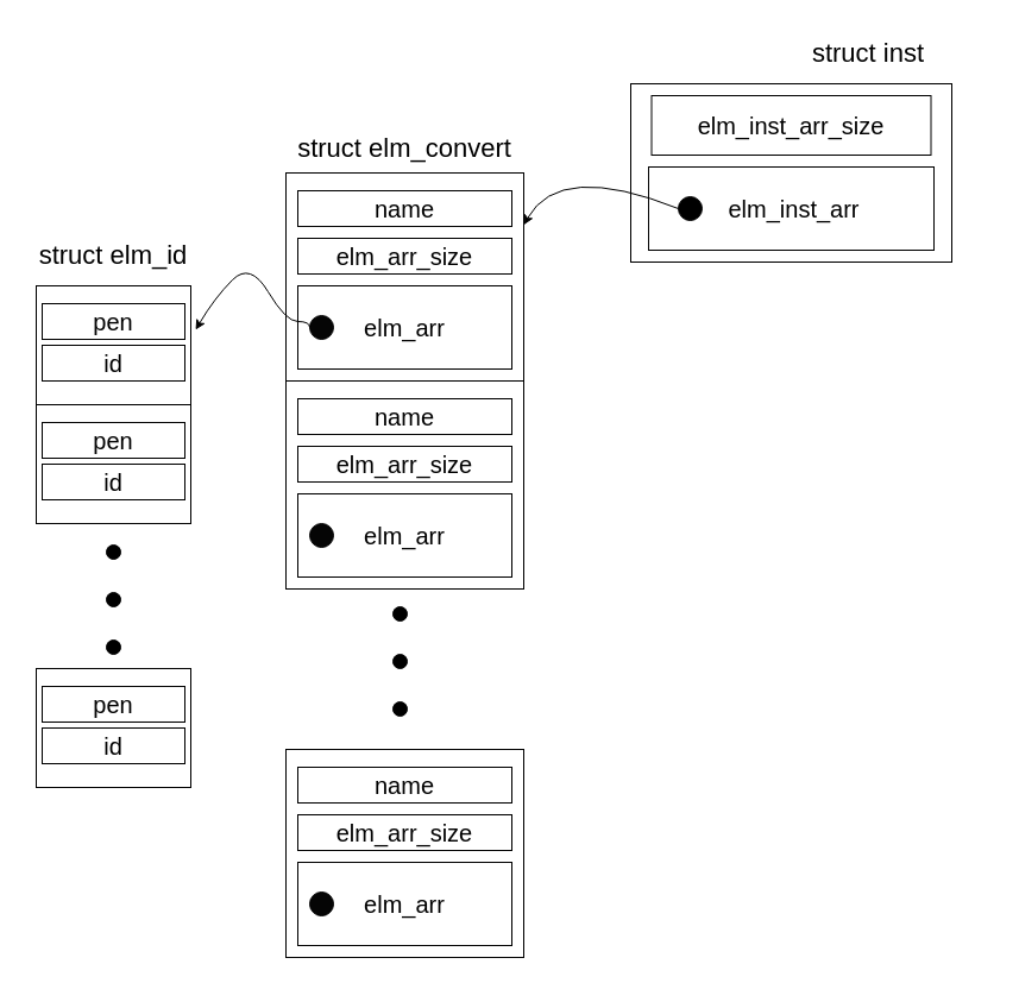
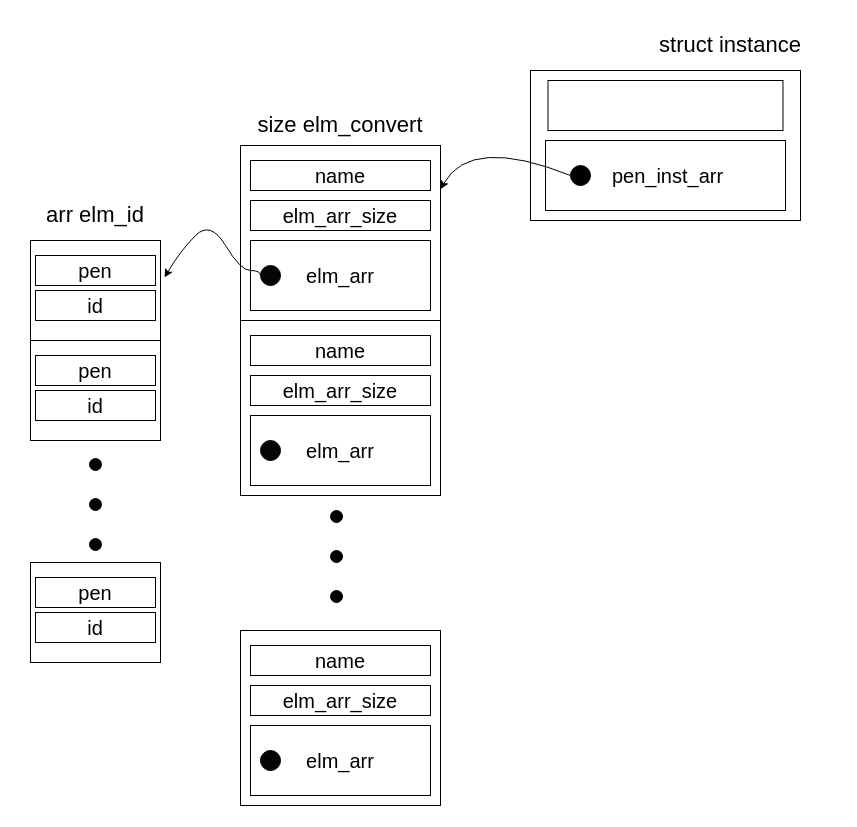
  <mxCell id="0" />
  <mxCell id="1" parent="0" />
  <mxCell id="2" value="" style="rounded=0;whiteSpace=wrap;html=1;" vertex="1" parent="1"><mxGeometry x="530" y="70" width="270" height="150" as="geometry" /></mxCell>
- <mxCell id="3" value="&lt;font style=&quot;font-size: 22px;&quot;&gt;struct inst&lt;/font&gt;" style="text;html=1;align=center;verticalAlign=middle;whiteSpace=wrap;rounded=0;" vertex="1" parent="1"><mxGeometry x="625" y="20" width="210" height="50" as="geometry" /></mxCell>
+ <mxCell id="3" value="&lt;font style=&quot;font-size: 22px;&quot;&gt;struct instance&lt;/font&gt;" style="text;html=1;align=center;verticalAlign=middle;whiteSpace=wrap;rounded=0;" vertex="1" parent="1"><mxGeometry x="625" y="20" width="210" height="50" as="geometry" /></mxCell>
  <mxCell id="4" value="" style="rounded=0;whiteSpace=wrap;html=1;" vertex="1" parent="1"><mxGeometry x="547.5" y="80" width="235" height="50" as="geometry" /></mxCell>
- <mxCell id="5" value="&lt;font style=&quot;font-size: 20px;&quot;&gt;elm_inst_arr_size&lt;/font&gt;" style="text;html=1;align=center;verticalAlign=middle;whiteSpace=wrap;rounded=0;" vertex="1" parent="1"><mxGeometry x="555" y="90" width="220" height="30" as="geometry" /></mxCell>
  <mxCell id="6" value="" style="rounded=0;whiteSpace=wrap;html=1;" vertex="1" parent="1"><mxGeometry x="545" y="140" width="240" height="70" as="geometry" /></mxCell>
- <mxCell id="7" value="&lt;font style=&quot;font-size: 20px;&quot;&gt;elm_inst_arr&lt;/font&gt;" style="text;html=1;align=center;verticalAlign=middle;whiteSpace=wrap;rounded=0;" vertex="1" parent="1"><mxGeometry x="590" y="160" width="155" height="30" as="geometry" /></mxCell>
+ <mxCell id="7" value="&lt;font style=&quot;font-size: 20px;&quot;&gt;pen_inst_arr&lt;/font&gt;" style="text;html=1;align=center;verticalAlign=middle;whiteSpace=wrap;rounded=0;" vertex="1" parent="1"><mxGeometry x="590" y="160" width="155" height="30" as="geometry" /></mxCell>
  <mxCell id="8" value="" style="ellipse;whiteSpace=wrap;html=1;aspect=fixed;fillColor=#000000;" vertex="1" parent="1"><mxGeometry x="570" y="165" width="20" height="20" as="geometry" /></mxCell>
  <mxCell id="9" value="" style="rounded=0;whiteSpace=wrap;html=1;" vertex="1" parent="1"><mxGeometry x="240" y="145" width="200" height="175" as="geometry" /></mxCell>
- <mxCell id="10" value="&lt;font style=&quot;font-size: 22px;&quot;&gt;struct elm_convert&lt;br&gt;&lt;/font&gt;" style="text;html=1;align=center;verticalAlign=middle;whiteSpace=wrap;rounded=0;" vertex="1" parent="1"><mxGeometry x="220" y="110" width="240" height="30" as="geometry" /></mxCell>
+ <mxCell id="10" value="&lt;font style=&quot;font-size: 22px;&quot;&gt;size elm_convert&lt;br&gt;&lt;/font&gt;" style="text;html=1;align=center;verticalAlign=middle;whiteSpace=wrap;rounded=0;" vertex="1" parent="1"><mxGeometry x="220" y="110" width="240" height="30" as="geometry" /></mxCell>
  <mxCell id="11" value="" style="curved=1;endArrow=classic;html=1;rounded=0;exitX=0;exitY=0.5;exitDx=0;exitDy=0;entryX=1;entryY=0.25;entryDx=0;entryDy=0;" edge="1" parent="1" source="8" target="9"><mxGeometry width="50" height="50" relative="1" as="geometry"><mxPoint x="470" y="185" as="sourcePoint" /><mxPoint x="520" y="135" as="targetPoint" /><Array as="points"><mxPoint x="470" y="135" /></Array></mxGeometry></mxCell>
  <mxCell id="12" value="" style="rounded=0;whiteSpace=wrap;html=1;" vertex="1" parent="1"><mxGeometry x="250" y="160" width="180" height="30" as="geometry" /></mxCell>
  <mxCell id="13" value="&lt;font style=&quot;font-size: 20px;&quot;&gt;name&lt;/font&gt;" style="text;html=1;align=center;verticalAlign=middle;whiteSpace=wrap;rounded=0;" vertex="1" parent="1"><mxGeometry x="310" y="160" width="60" height="30" as="geometry" /></mxCell>
  <mxCell id="14" value="&lt;font style=&quot;font-size: 20px;&quot;&gt;elm_arr_size&lt;/font&gt;" style="rounded=0;whiteSpace=wrap;html=1;" vertex="1" parent="1"><mxGeometry x="250" y="200" width="180" height="30" as="geometry" /></mxCell>
  <mxCell id="15" value="&lt;font style=&quot;font-size: 20px;&quot;&gt;elm_arr&lt;/font&gt;" style="rounded=0;whiteSpace=wrap;html=1;" vertex="1" parent="1"><mxGeometry x="250" y="240" width="180" height="70" as="geometry" /></mxCell>
  <mxCell id="16" value="" style="rounded=0;whiteSpace=wrap;html=1;" vertex="1" parent="1"><mxGeometry x="240" y="320" width="200" height="175" as="geometry" /></mxCell>
  <mxCell id="17" value="" style="rounded=0;whiteSpace=wrap;html=1;" vertex="1" parent="1"><mxGeometry x="250" y="335" width="180" height="30" as="geometry" /></mxCell>
  <mxCell id="18" value="&lt;font style=&quot;font-size: 20px;&quot;&gt;name&lt;/font&gt;" style="text;html=1;align=center;verticalAlign=middle;whiteSpace=wrap;rounded=0;" vertex="1" parent="1"><mxGeometry x="310" y="335" width="60" height="30" as="geometry" /></mxCell>
  <mxCell id="19" value="&lt;font style=&quot;font-size: 20px;&quot;&gt;elm_arr_size&lt;/font&gt;" style="rounded=0;whiteSpace=wrap;html=1;" vertex="1" parent="1"><mxGeometry x="250" y="375" width="180" height="30" as="geometry" /></mxCell>
  <mxCell id="20" value="&lt;font style=&quot;font-size: 20px;&quot;&gt;elm_arr&lt;/font&gt;" style="rounded=0;whiteSpace=wrap;html=1;" vertex="1" parent="1"><mxGeometry x="250" y="415" width="180" height="70" as="geometry" /></mxCell>
  <mxCell id="21" value="" style="rounded=0;whiteSpace=wrap;html=1;" vertex="1" parent="1"><mxGeometry x="240" y="630" width="200" height="175" as="geometry" /></mxCell>
  <mxCell id="22" value="" style="rounded=0;whiteSpace=wrap;html=1;" vertex="1" parent="1"><mxGeometry x="250" y="645" width="180" height="30" as="geometry" /></mxCell>
  <mxCell id="23" value="&lt;font style=&quot;font-size: 20px;&quot;&gt;name&lt;/font&gt;" style="text;html=1;align=center;verticalAlign=middle;whiteSpace=wrap;rounded=0;" vertex="1" parent="1"><mxGeometry x="310" y="645" width="60" height="30" as="geometry" /></mxCell>
  <mxCell id="24" value="&lt;font style=&quot;font-size: 20px;&quot;&gt;elm_arr_size&lt;/font&gt;" style="rounded=0;whiteSpace=wrap;html=1;" vertex="1" parent="1"><mxGeometry x="250" y="685" width="180" height="30" as="geometry" /></mxCell>
  <mxCell id="25" value="&lt;font style=&quot;font-size: 20px;&quot;&gt;elm_arr&lt;/font&gt;" style="rounded=0;whiteSpace=wrap;html=1;" vertex="1" parent="1"><mxGeometry x="250" y="725" width="180" height="70" as="geometry" /></mxCell>
  <mxCell id="26" value="" style="ellipse;whiteSpace=wrap;html=1;aspect=fixed;fillColor=#000000;" vertex="1" parent="1"><mxGeometry x="330" y="510" width="12" height="12" as="geometry" /></mxCell>
  <mxCell id="27" value="" style="ellipse;whiteSpace=wrap;html=1;aspect=fixed;fillColor=#000000;" vertex="1" parent="1"><mxGeometry x="330" y="550" width="12" height="12" as="geometry" /></mxCell>
  <mxCell id="28" value="" style="ellipse;whiteSpace=wrap;html=1;aspect=fixed;fillColor=#000000;" vertex="1" parent="1"><mxGeometry x="330" y="590" width="12" height="12" as="geometry" /></mxCell>
  <mxCell id="29" value="" style="ellipse;whiteSpace=wrap;html=1;aspect=fixed;fillColor=#050505;" vertex="1" parent="1"><mxGeometry x="260" y="265" width="20" height="20" as="geometry" /></mxCell>
  <mxCell id="30" value="" style="ellipse;whiteSpace=wrap;html=1;aspect=fixed;fillColor=#050505;" vertex="1" parent="1"><mxGeometry x="260" y="440" width="20" height="20" as="geometry" /></mxCell>
  <mxCell id="31" value="" style="ellipse;whiteSpace=wrap;html=1;aspect=fixed;fillColor=#050505;" vertex="1" parent="1"><mxGeometry x="260" y="750" width="20" height="20" as="geometry" /></mxCell>
  <mxCell id="32" value="" style="rounded=0;whiteSpace=wrap;html=1;" vertex="1" parent="1"><mxGeometry x="30" y="240" width="130" height="100" as="geometry" /></mxCell>
- <mxCell id="33" value="&lt;font style=&quot;font-size: 22px;&quot;&gt;struct elm_id&lt;/font&gt;" style="text;html=1;align=center;verticalAlign=middle;whiteSpace=wrap;rounded=0;" vertex="1" parent="1"><mxGeometry x="20" y="200" width="150" height="30" as="geometry" /></mxCell>
+ <mxCell id="33" value="&lt;font style=&quot;font-size: 22px;&quot;&gt;arr elm_id&lt;/font&gt;" style="text;html=1;align=center;verticalAlign=middle;whiteSpace=wrap;rounded=0;" vertex="1" parent="1"><mxGeometry x="20" y="200" width="150" height="30" as="geometry" /></mxCell>
  <mxCell id="34" value="&lt;font style=&quot;font-size: 20px;&quot;&gt;pen&lt;/font&gt;" style="rounded=0;whiteSpace=wrap;html=1;" vertex="1" parent="1"><mxGeometry x="35" y="255" width="120" height="30" as="geometry" /></mxCell>
  <mxCell id="35" value="&lt;font style=&quot;font-size: 20px;&quot;&gt;id&lt;/font&gt;" style="rounded=0;whiteSpace=wrap;html=1;" vertex="1" parent="1"><mxGeometry x="35" y="290" width="120" height="30" as="geometry" /></mxCell>
  <mxCell id="36" value="" style="curved=1;endArrow=classic;html=1;rounded=0;exitX=0;exitY=0.5;exitDx=0;exitDy=0;entryX=1.031;entryY=0.37;entryDx=0;entryDy=0;entryPerimeter=0;" edge="1" parent="1" source="29" target="32"><mxGeometry width="50" height="50" relative="1" as="geometry"><mxPoint x="210" y="270" as="sourcePoint" /><mxPoint x="260" y="220" as="targetPoint" /><Array as="points"><mxPoint x="260" y="270" /><mxPoint x="240" y="270" /><mxPoint x="210" y="220" /><mxPoint x="180" y="250" /></Array></mxGeometry></mxCell>
  <mxCell id="37" value="" style="rounded=0;whiteSpace=wrap;html=1;" vertex="1" parent="1"><mxGeometry x="30" y="340" width="130" height="100" as="geometry" /></mxCell>
  <mxCell id="38" value="&lt;font style=&quot;font-size: 20px;&quot;&gt;pen&lt;/font&gt;" style="rounded=0;whiteSpace=wrap;html=1;" vertex="1" parent="1"><mxGeometry x="35" y="355" width="120" height="30" as="geometry" /></mxCell>
  <mxCell id="39" value="&lt;font style=&quot;font-size: 20px;&quot;&gt;id&lt;/font&gt;" style="rounded=0;whiteSpace=wrap;html=1;" vertex="1" parent="1"><mxGeometry x="35" y="390" width="120" height="30" as="geometry" /></mxCell>
  <mxCell id="40" value="" style="ellipse;whiteSpace=wrap;html=1;aspect=fixed;fillColor=#000000;" vertex="1" parent="1"><mxGeometry x="89" y="458" width="12" height="12" as="geometry" /></mxCell>
  <mxCell id="41" value="" style="ellipse;whiteSpace=wrap;html=1;aspect=fixed;fillColor=#000000;" vertex="1" parent="1"><mxGeometry x="89" y="498" width="12" height="12" as="geometry" /></mxCell>
  <mxCell id="42" value="" style="ellipse;whiteSpace=wrap;html=1;aspect=fixed;fillColor=#000000;" vertex="1" parent="1"><mxGeometry x="89" y="538" width="12" height="12" as="geometry" /></mxCell>
  <mxCell id="43" value="" style="rounded=0;whiteSpace=wrap;html=1;" vertex="1" parent="1"><mxGeometry x="30" y="562" width="130" height="100" as="geometry" /></mxCell>
  <mxCell id="44" value="&lt;font style=&quot;font-size: 20px;&quot;&gt;pen&lt;/font&gt;" style="rounded=0;whiteSpace=wrap;html=1;" vertex="1" parent="1"><mxGeometry x="35" y="577" width="120" height="30" as="geometry" /></mxCell>
  <mxCell id="45" value="&lt;font style=&quot;font-size: 20px;&quot;&gt;id&lt;/font&gt;" style="rounded=0;whiteSpace=wrap;html=1;" vertex="1" parent="1"><mxGeometry x="35" y="612" width="120" height="30" as="geometry" /></mxCell>
